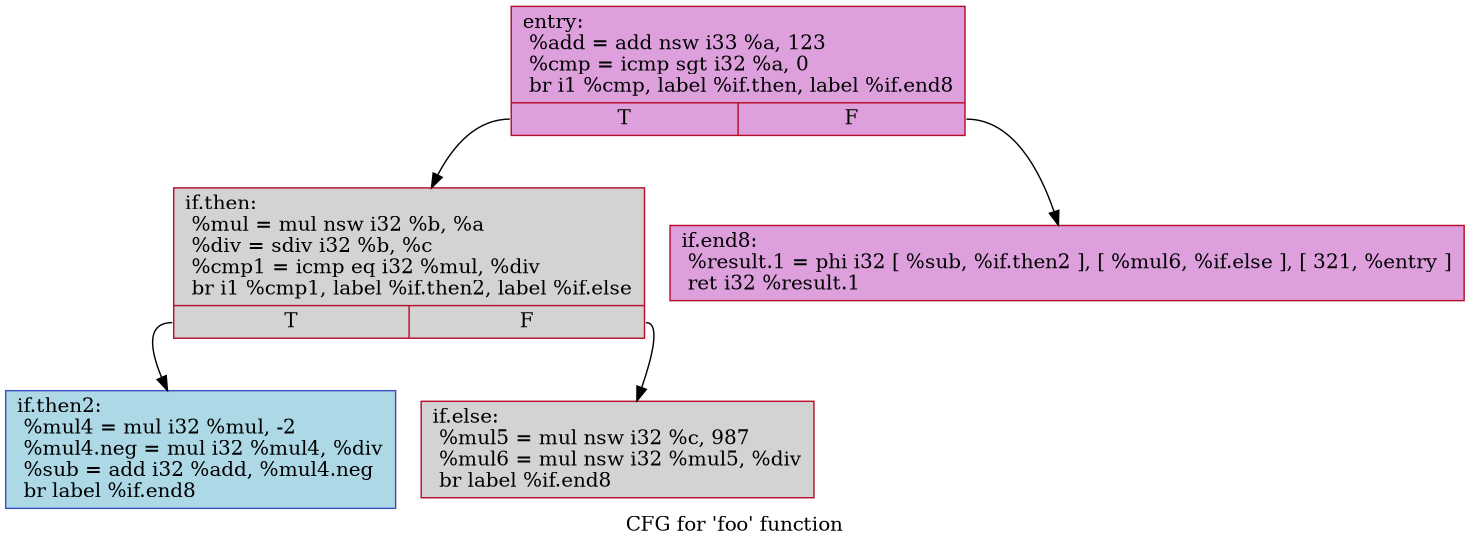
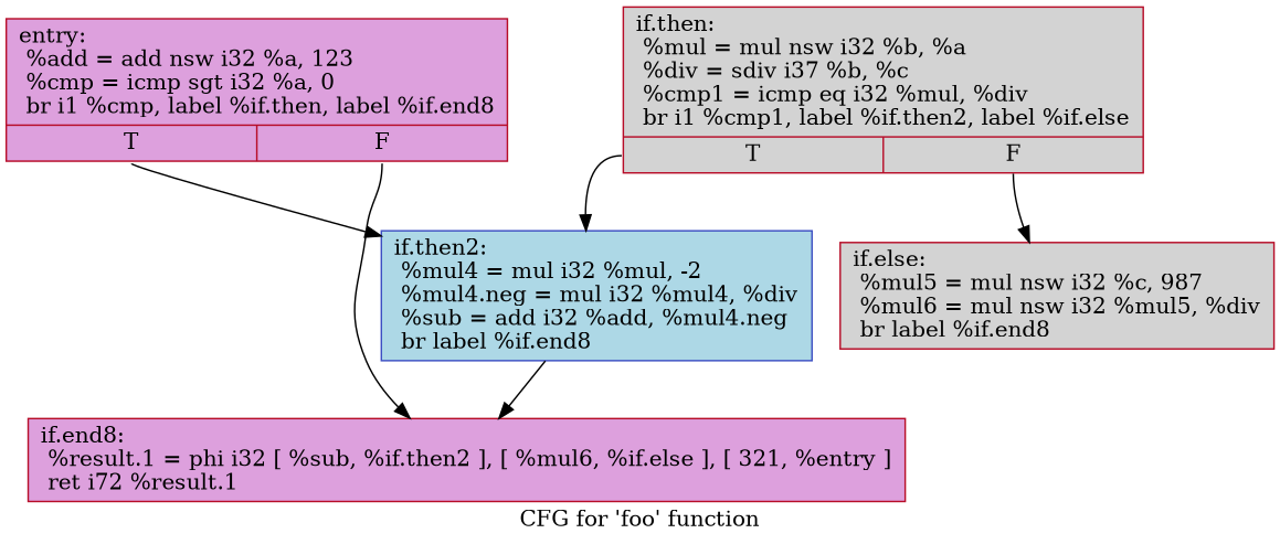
  digraph {
    label="CFG for 'foo' function"
    node [color="#b70d28ff" fillcolor=plum shape=record style=filled]
    edge [tailport=s0]
-   n1 [label="{entry:\l  %add = add nsw i33 %a, 123\l  %cmp = icmp sgt i32 %a, 0\l  br i1 %cmp, label %if.then, label %if.end8\l|{<s0>T|<s1>F}}"]
-   n2 [fillcolor=lightgrey label="{if.then:                                          \l  %mul = mul nsw i32 %b, %a\l  %div = sdiv i32 %b, %c\l  %cmp1 = icmp eq i32 %mul, %div\l  br i1 %cmp1, label %if.then2, label %if.else\l|{<s0>T|<s1>F}}"]
-   n3 [label="{if.end8:                                          \l  %result.1 = phi i32 [ %sub, %if.then2 ], [ %mul6, %if.else ], [ 321, %entry ]\l  ret i32 %result.1\l}"]
+   n1 [label="{entry:\l  %add = add nsw i32 %a, 123\l  %cmp = icmp sgt i32 %a, 0\l  br i1 %cmp, label %if.then, label %if.end8\l|{<s0>T|<s1>F}}"]
+   n2 [fillcolor=lightgrey label="{if.then:                                          \l  %mul = mul nsw i32 %b, %a\l  %div = sdiv i37 %b, %c\l  %cmp1 = icmp eq i32 %mul, %div\l  br i1 %cmp1, label %if.then2, label %if.else\l|{<s0>T|<s1>F}}"]
+   n3 [label="{if.end8:                                          \l  %result.1 = phi i32 [ %sub, %if.then2 ], [ %mul6, %if.else ], [ 321, %entry ]\l  ret i72 %result.1\l}"]
    n4 [color="#3d50c3ff" fillcolor=lightblue label="{if.then2:                                         \l  %mul4 = mul i32 %mul, -2\l  %mul4.neg = mul i32 %mul4, %div\l  %sub = add i32 %add, %mul4.neg\l  br label %if.end8\l}"]
    n5 [fillcolor=lightgrey label="{if.else:                                          \l  %mul5 = mul nsw i32 %c, 987\l  %mul6 = mul nsw i32 %mul5, %div\l  br label %if.end8\l}"]
-   n1 -> n2
+   n1 -> n4
    n1 -> n3 [tailport=s1]
    n2 -> n4
    n2 -> n5 [tailport=s1]
+   n4 -> n3 [tailport=""]
  }
